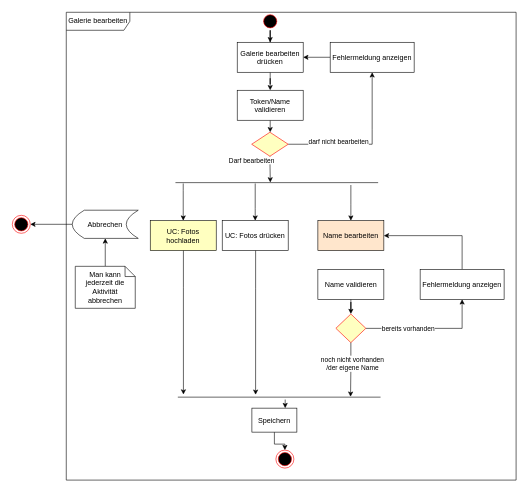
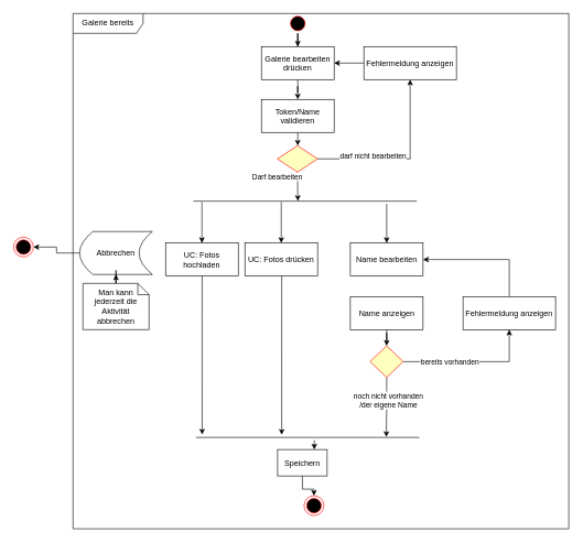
  <mxCell id="0" />
  <mxCell id="1" parent="0" />
  <mxCell id="2" style="edgeStyle=orthogonalEdgeStyle;rounded=0;orthogonalLoop=1;jettySize=auto;html=1;" edge="1" parent="1" source="3" target="5"><mxGeometry relative="1" as="geometry" /></mxCell>
  <mxCell id="3" value="" style="ellipse;shape=startState;fillColor=#000000;strokeColor=#ff0000;" vertex="1" parent="1"><mxGeometry x="435" y="20" width="30" height="30" as="geometry" /></mxCell>
  <mxCell id="4" style="edgeStyle=orthogonalEdgeStyle;rounded=0;orthogonalLoop=1;jettySize=auto;html=1;" edge="1" parent="1" source="5" target="43"><mxGeometry relative="1" as="geometry" /></mxCell>
  <mxCell id="5" value="Galerie bearbeiten&#10;drücken" style="" vertex="1" parent="1"><mxGeometry x="395" y="70" width="110" height="50" as="geometry" /></mxCell>
  <mxCell id="6" value="" style="ellipse;shape=endState;fillColor=#000000;strokeColor=#ff0000" vertex="1" parent="1"><mxGeometry x="459.5" y="750" width="30" height="30" as="geometry" /></mxCell>
- <mxCell id="7" value="Galerie bearbeiten" style="shape=umlFrame;whiteSpace=wrap;html=1;pointerEvents=0;width=106;height=30;" vertex="1" parent="1"><mxGeometry x="110" y="20" width="750" height="780" as="geometry" /></mxCell>
+ <mxCell id="7" value="Galerie bereits" style="shape=umlFrame;whiteSpace=wrap;html=1;pointerEvents=0;width=106;height=30;" vertex="1" parent="1"><mxGeometry x="110" y="20" width="750" height="780" as="geometry" /></mxCell>
  <mxCell id="8" style="edgeStyle=orthogonalEdgeStyle;rounded=0;orthogonalLoop=1;jettySize=auto;html=1;entryX=0.5;entryY=1;entryDx=0;entryDy=0;" edge="1" parent="1" source="12" target="14"><mxGeometry relative="1" as="geometry"><Array as="points"><mxPoint x="620" y="215" /><mxPoint x="620" y="150" /></Array></mxGeometry></mxCell>
  <mxCell id="9" value="darf nicht bearbeiten" style="edgeLabel;html=1;align=center;verticalAlign=middle;resizable=0;points=[];" vertex="1" connectable="0" parent="8"><mxGeometry x="-0.355" relative="1" as="geometry"><mxPoint x="-1" y="-5" as="offset" /></mxGeometry></mxCell>
  <mxCell id="10" style="edgeStyle=orthogonalEdgeStyle;rounded=0;orthogonalLoop=1;jettySize=auto;html=1;entryX=0.468;entryY=0.465;entryDx=0;entryDy=0;entryPerimeter=0;" edge="1" parent="1" source="12" target="18"><mxGeometry relative="1" as="geometry"><mxPoint x="449.5" y="560" as="targetPoint" /><Array as="points"><mxPoint x="450" y="270" /><mxPoint x="450" y="270" /></Array></mxGeometry></mxCell>
  <mxCell id="11" value="Darf bearbeiten" style="edgeLabel;html=1;align=center;verticalAlign=middle;resizable=0;points=[];" vertex="1" connectable="0" parent="10"><mxGeometry x="0.344" y="2" relative="1" as="geometry"><mxPoint x="-33" y="-22" as="offset" /></mxGeometry></mxCell>
  <mxCell id="12" value="" style="rhombus;fillColor=#ffffc0;strokeColor=#ff0000;" vertex="1" parent="1"><mxGeometry x="419.13" y="220" width="60.87" height="40" as="geometry" /></mxCell>
  <mxCell id="13" style="edgeStyle=orthogonalEdgeStyle;rounded=0;orthogonalLoop=1;jettySize=auto;html=1;entryX=1;entryY=0.5;entryDx=0;entryDy=0;" edge="1" parent="1" source="14" target="5"><mxGeometry relative="1" as="geometry" /></mxCell>
  <mxCell id="14" value="Fehlermeldung anzeigen" style="" vertex="1" parent="1"><mxGeometry x="550" y="70" width="140" height="50" as="geometry" /></mxCell>
  <mxCell id="15" style="edgeStyle=orthogonalEdgeStyle;rounded=0;orthogonalLoop=1;jettySize=auto;html=1;entryX=0.5;entryY=0;entryDx=0;entryDy=0;" edge="1" parent="1" target="21"><mxGeometry relative="1" as="geometry"><mxPoint x="425" y="305.4" as="sourcePoint" /><Array as="points"><mxPoint x="425" y="347.4" /><mxPoint x="425" y="347.4" /></Array></mxGeometry></mxCell>
  <mxCell id="16" style="edgeStyle=orthogonalEdgeStyle;rounded=0;orthogonalLoop=1;jettySize=auto;html=1;entryX=0.5;entryY=0;entryDx=0;entryDy=0;" edge="1" parent="1" target="20"><mxGeometry relative="1" as="geometry"><mxPoint x="305" y="305.4" as="sourcePoint" /><Array as="points"><mxPoint x="305" y="317.4" /><mxPoint x="305" y="317.4" /></Array></mxGeometry></mxCell>
  <mxCell id="17" style="edgeStyle=orthogonalEdgeStyle;rounded=0;orthogonalLoop=1;jettySize=auto;html=1;entryX=0.5;entryY=0;entryDx=0;entryDy=0;" edge="1" parent="1" source="18" target="19"><mxGeometry relative="1" as="geometry"><Array as="points"><mxPoint x="585" y="341" /></Array></mxGeometry></mxCell>
  <mxCell id="18" value="" style="line;strokeWidth=1;fillColor=none;align=left;verticalAlign=middle;spacingTop=-1;spacingLeft=3;spacingRight=3;rotatable=0;labelPosition=right;points=[];portConstraint=eastwest;strokeColor=inherit;" vertex="1" parent="1"><mxGeometry x="292.01" y="300" width="337.99" height="8" as="geometry" /></mxCell>
- <mxCell id="19" value="Name bearbeiten" style="fillColor=#ffe6cc;" vertex="1" parent="1"><mxGeometry x="529.5" y="367.4" width="110" height="50" as="geometry" /></mxCell>
- <mxCell id="20" value="UC: Fotos &#10;hochladen" style="fillColor=#ffffc0;" vertex="1" parent="1"><mxGeometry x="250" y="367.4" width="110" height="50" as="geometry" /></mxCell>
+ <mxCell id="19" value="Name bearbeiten" style="" vertex="1" parent="1"><mxGeometry x="529.5" y="367.4" width="110" height="50" as="geometry" /></mxCell>
+ <mxCell id="20" value="UC: Fotos &#10;hochladen" style="" vertex="1" parent="1"><mxGeometry x="250" y="367.4" width="110" height="50" as="geometry" /></mxCell>
  <mxCell id="21" value="UC: Fotos drücken" style="" vertex="1" parent="1"><mxGeometry x="370" y="367.4" width="110" height="50" as="geometry" /></mxCell>
  <mxCell id="22" style="edgeStyle=orthogonalEdgeStyle;rounded=0;orthogonalLoop=1;jettySize=auto;html=1;" edge="1" parent="1" source="23" target="41"><mxGeometry relative="1" as="geometry"><Array as="points"><mxPoint x="475" y="670" /><mxPoint x="475" y="670" /></Array></mxGeometry></mxCell>
  <mxCell id="23" value="" style="line;strokeWidth=1;fillColor=none;align=left;verticalAlign=middle;spacingTop=-1;spacingLeft=3;spacingRight=3;rotatable=0;labelPosition=right;points=[];portConstraint=eastwest;strokeColor=inherit;" vertex="1" parent="1"><mxGeometry x="296" y="657.69" width="337.99" height="8" as="geometry" /></mxCell>
  <mxCell id="24" style="edgeStyle=orthogonalEdgeStyle;rounded=0;orthogonalLoop=1;jettySize=auto;html=1;entryX=0.501;entryY=0.275;entryDx=0;entryDy=0;entryPerimeter=0;" edge="1" parent="1" source="20"><mxGeometry relative="1" as="geometry"><mxPoint x="305.333" y="657.29" as="targetPoint" /><Array as="points"><mxPoint x="305" y="479.4" /></Array></mxGeometry></mxCell>
  <mxCell id="25" style="edgeStyle=orthogonalEdgeStyle;rounded=0;orthogonalLoop=1;jettySize=auto;html=1;entryX=0.857;entryY=0.325;entryDx=0;entryDy=0;entryPerimeter=0;" edge="1" parent="1" source="21"><mxGeometry relative="1" as="geometry"><mxPoint x="425.657" y="657.69" as="targetPoint" /><Array as="points"><mxPoint x="426" y="480" /></Array></mxGeometry></mxCell>
  <mxCell id="26" style="edgeStyle=orthogonalEdgeStyle;rounded=0;orthogonalLoop=1;jettySize=auto;html=1;" edge="1" parent="1" source="27" target="30"><mxGeometry relative="1" as="geometry" /></mxCell>
- <mxCell id="27" value="Name validieren" style="html=1;whiteSpace=wrap;" vertex="1" parent="1"><mxGeometry x="529.5" y="448.58" width="110" height="50" as="geometry" /></mxCell>
+ <mxCell id="27" value="Name anzeigen" style="html=1;whiteSpace=wrap;" vertex="1" parent="1"><mxGeometry x="529.5" y="448.58" width="110" height="50" as="geometry" /></mxCell>
  <mxCell id="28" style="edgeStyle=orthogonalEdgeStyle;rounded=0;orthogonalLoop=1;jettySize=auto;html=1;" edge="1" parent="1" source="30" target="39"><mxGeometry relative="1" as="geometry" /></mxCell>
  <mxCell id="29" value="bereits vorhanden" style="edgeLabel;html=1;align=center;verticalAlign=middle;resizable=0;points=[];" vertex="1" connectable="0" parent="28"><mxGeometry x="-0.529" y="2" relative="1" as="geometry"><mxPoint x="21" y="2" as="offset" /></mxGeometry></mxCell>
  <mxCell id="30" value="" style="rhombus;fillColor=#ffffc0;strokeColor=#ff0000;direction=south;" vertex="1" parent="1"><mxGeometry x="559.5" y="523.08" width="50" height="47.69" as="geometry" /></mxCell>
  <mxCell id="31" value="" style="ellipse;shape=endState;fillColor=#000000;strokeColor=#ff0000" vertex="1" parent="1"><mxGeometry x="20" y="358.5" width="30" height="30" as="geometry" /></mxCell>
  <mxCell id="32" style="edgeStyle=orthogonalEdgeStyle;rounded=0;orthogonalLoop=1;jettySize=auto;html=1;" edge="1" parent="1" source="33" target="31"><mxGeometry relative="1" as="geometry" /></mxCell>
- <mxCell id="33" value="Abbrechen" style="shape=dataStorage;whiteSpace=wrap;html=1;fixedSize=1;" vertex="1" parent="1"><mxGeometry x="120" y="350" width="110" height="47" as="geometry" /></mxCell>
+ <mxCell id="33" value="Abbrechen" style="shape=dataStorage;whiteSpace=wrap;html=1;fixedSize=1;" vertex="1" parent="1"><mxGeometry x="120" y="350" width="110" height="65" as="geometry" /></mxCell>
  <mxCell id="34" style="edgeStyle=orthogonalEdgeStyle;rounded=0;orthogonalLoop=1;jettySize=auto;html=1;dashed=0;" edge="1" parent="1" source="35" target="33"><mxGeometry relative="1" as="geometry" /></mxCell>
- <mxCell id="35" value="Man kann jederzeit die Aktivität abbrechen" style="shape=note;whiteSpace=wrap;size=17" vertex="1" parent="1"><mxGeometry x="125" y="443.58" width="100" height="70" as="geometry" /></mxCell>
+ <mxCell id="35" value="Man kann jederzeit die Aktivität abbrechen" style="shape=note;whiteSpace=wrap;size=17" vertex="1" parent="1"><mxGeometry x="125" y="428.58" width="100" height="70" as="geometry" /></mxCell>
  <mxCell id="36" style="edgeStyle=orthogonalEdgeStyle;rounded=0;orthogonalLoop=1;jettySize=auto;html=1;entryX=0.852;entryY=0.414;entryDx=0;entryDy=0;entryPerimeter=0;" edge="1" parent="1" source="30" target="23"><mxGeometry relative="1" as="geometry"><mxPoint x="584.188" y="665.69" as="targetPoint" /><Array as="points"><mxPoint x="585" y="614" /><mxPoint x="584" y="614" /></Array></mxGeometry></mxCell>
  <mxCell id="37" value="noch nicht vorhanden&lt;br&gt;/der eigene Name" style="edgeLabel;html=1;align=center;verticalAlign=middle;resizable=0;points=[];" vertex="1" connectable="0" parent="36"><mxGeometry x="-0.232" y="2" relative="1" as="geometry"><mxPoint as="offset" /></mxGeometry></mxCell>
  <mxCell id="38" style="edgeStyle=orthogonalEdgeStyle;rounded=0;orthogonalLoop=1;jettySize=auto;html=1;entryX=1;entryY=0.5;entryDx=0;entryDy=0;" edge="1" parent="1" source="39" target="19"><mxGeometry relative="1" as="geometry"><Array as="points"><mxPoint x="770" y="392" /></Array></mxGeometry></mxCell>
  <mxCell id="39" value="Fehlermeldung anzeigen" style="" vertex="1" parent="1"><mxGeometry x="700" y="448.58" width="140" height="50" as="geometry" /></mxCell>
  <mxCell id="40" style="edgeStyle=orthogonalEdgeStyle;rounded=0;orthogonalLoop=1;jettySize=auto;html=1;" edge="1" parent="1" source="41" target="6"><mxGeometry relative="1" as="geometry" /></mxCell>
  <mxCell id="41" value="Speichern" style="" vertex="1" parent="1"><mxGeometry x="419.5" y="680" width="75" height="40" as="geometry" /></mxCell>
  <mxCell id="42" style="edgeStyle=orthogonalEdgeStyle;rounded=0;orthogonalLoop=1;jettySize=auto;html=1;entryX=0.5;entryY=0;entryDx=0;entryDy=0;" edge="1" parent="1" source="43" target="12"><mxGeometry relative="1" as="geometry" /></mxCell>
  <mxCell id="43" value="Token/Name &#10;validieren" style="" vertex="1" parent="1"><mxGeometry x="395" y="150" width="110" height="50" as="geometry" /></mxCell>
